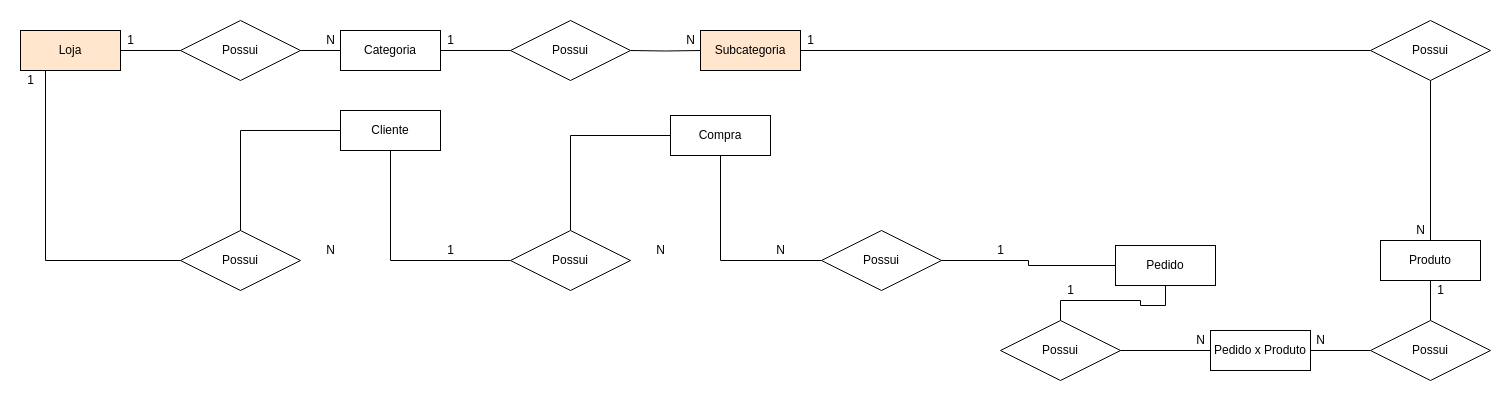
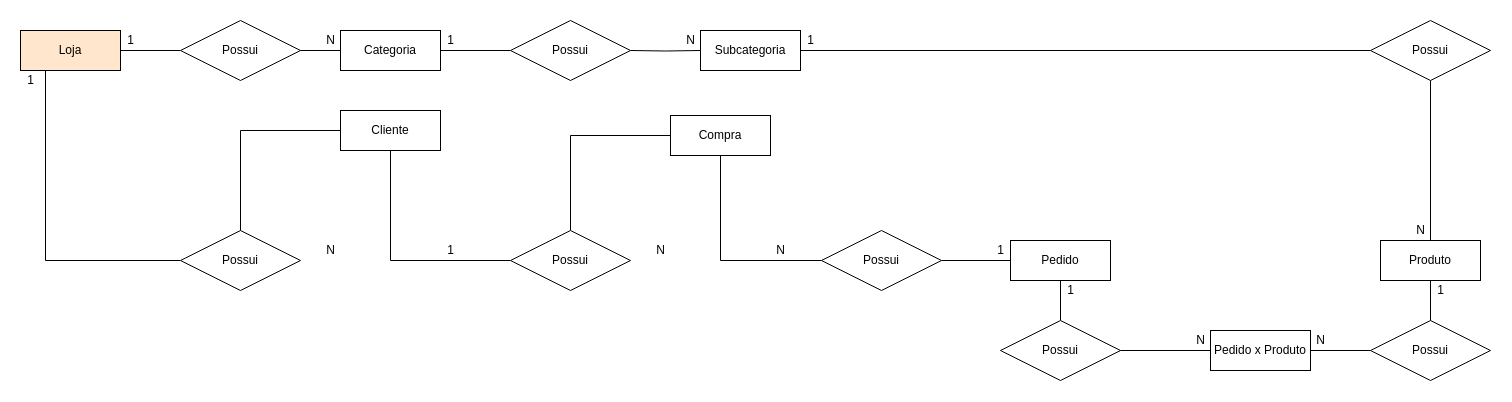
  <mxCell id="0" />
  <mxCell id="1" parent="0" />
  <mxCell id="2" value="Loja" style="whiteSpace=wrap;html=1;align=center;fillColor=#ffe6cc;" parent="1" vertex="1"><mxGeometry x="20" y="30" width="100" height="40" as="geometry" /></mxCell>
  <mxCell id="3" value="" style="edgeStyle=orthogonalEdgeStyle;rounded=0;orthogonalLoop=1;jettySize=auto;html=1;endArrow=none;endFill=0;" parent="1" source="5" target="7" edge="1"><mxGeometry relative="1" as="geometry" /></mxCell>
  <mxCell id="4" value="" style="edgeStyle=orthogonalEdgeStyle;rounded=0;orthogonalLoop=1;jettySize=auto;html=1;endArrow=none;endFill=0;" parent="1" source="5" target="7" edge="1"><mxGeometry relative="1" as="geometry" /></mxCell>
  <mxCell id="5" value="Categoria" style="whiteSpace=wrap;html=1;align=center;" parent="1" vertex="1"><mxGeometry x="340" y="30" width="100" height="40" as="geometry" /></mxCell>
  <mxCell id="6" value="" style="edgeStyle=orthogonalEdgeStyle;rounded=0;orthogonalLoop=1;jettySize=auto;html=1;endArrow=none;endFill=0;" parent="1" source="7" target="2" edge="1"><mxGeometry relative="1" as="geometry" /></mxCell>
  <mxCell id="7" value="Possui" style="shape=rhombus;perimeter=rhombusPerimeter;whiteSpace=wrap;html=1;align=center;" parent="1" vertex="1"><mxGeometry x="180" y="20" width="120" height="60" as="geometry" /></mxCell>
  <mxCell id="8" value="1" style="text;html=1;align=center;verticalAlign=middle;resizable=0;points=[];autosize=1;strokeColor=none;" parent="1" vertex="1"><mxGeometry x="120" y="30" width="20" height="20" as="geometry" /></mxCell>
  <mxCell id="9" value="N" style="text;html=1;align=center;verticalAlign=middle;resizable=0;points=[];autosize=1;strokeColor=none;" parent="1" vertex="1"><mxGeometry x="320" y="30" width="20" height="20" as="geometry" /></mxCell>
  <mxCell id="10" style="edgeStyle=orthogonalEdgeStyle;rounded=0;orthogonalLoop=1;jettySize=auto;html=1;entryX=0.25;entryY=1;entryDx=0;entryDy=0;endArrow=none;endFill=0;" parent="1" source="11" target="2" edge="1"><mxGeometry relative="1" as="geometry" /></mxCell>
  <mxCell id="11" value="Possui" style="shape=rhombus;perimeter=rhombusPerimeter;whiteSpace=wrap;html=1;align=center;" parent="1" vertex="1"><mxGeometry x="180" y="230" width="120" height="60" as="geometry" /></mxCell>
  <mxCell id="12" value="1" style="text;html=1;align=center;verticalAlign=middle;resizable=0;points=[];autosize=1;strokeColor=none;" parent="1" vertex="1"><mxGeometry x="20" y="70" width="20" height="20" as="geometry" /></mxCell>
  <mxCell id="13" value="" style="edgeStyle=orthogonalEdgeStyle;rounded=0;orthogonalLoop=1;jettySize=auto;html=1;endArrow=none;endFill=0;" parent="1" source="14" target="11" edge="1"><mxGeometry relative="1" as="geometry" /></mxCell>
  <mxCell id="14" value="Cliente" style="whiteSpace=wrap;html=1;align=center;" parent="1" vertex="1"><mxGeometry x="340" y="110" width="100" height="40" as="geometry" /></mxCell>
  <mxCell id="15" value="N" style="text;html=1;align=center;verticalAlign=middle;resizable=0;points=[];autosize=1;strokeColor=none;" parent="1" vertex="1"><mxGeometry x="320" y="240" width="20" height="20" as="geometry" /></mxCell>
  <mxCell id="16" value="" style="edgeStyle=orthogonalEdgeStyle;rounded=0;orthogonalLoop=1;jettySize=auto;html=1;endArrow=none;endFill=0;" parent="1" source="17" target="21" edge="1"><mxGeometry relative="1" as="geometry" /></mxCell>
  <mxCell id="17" value="Compra" style="whiteSpace=wrap;html=1;align=center;" parent="1" vertex="1"><mxGeometry x="670" y="115" width="100" height="40" as="geometry" /></mxCell>
  <mxCell id="18" value="" style="edgeStyle=orthogonalEdgeStyle;rounded=0;orthogonalLoop=1;jettySize=auto;html=1;endArrow=none;endFill=0;" parent="1" source="19" target="23" edge="1"><mxGeometry relative="1" as="geometry" /></mxCell>
- <mxCell id="19" value="Pedido" style="whiteSpace=wrap;html=1;align=center;" parent="1" vertex="1"><mxGeometry x="1115" y="245" width="100" height="40" as="geometry" /></mxCell>
+ <mxCell id="19" value="Pedido" style="whiteSpace=wrap;html=1;align=center;" parent="1" vertex="1"><mxGeometry x="1010" y="240" width="100" height="40" as="geometry" /></mxCell>
  <mxCell id="20" value="" style="edgeStyle=orthogonalEdgeStyle;rounded=0;orthogonalLoop=1;jettySize=auto;html=1;endArrow=none;endFill=0;" parent="1" source="21" target="14" edge="1"><mxGeometry relative="1" as="geometry" /></mxCell>
  <mxCell id="21" value="Possui" style="shape=rhombus;perimeter=rhombusPerimeter;whiteSpace=wrap;html=1;align=center;" parent="1" vertex="1"><mxGeometry x="510" y="230" width="120" height="60" as="geometry" /></mxCell>
  <mxCell id="22" value="" style="edgeStyle=orthogonalEdgeStyle;rounded=0;orthogonalLoop=1;jettySize=auto;html=1;endArrow=none;endFill=0;" parent="1" source="23" target="17" edge="1"><mxGeometry relative="1" as="geometry" /></mxCell>
  <mxCell id="23" value="Possui" style="shape=rhombus;perimeter=rhombusPerimeter;whiteSpace=wrap;html=1;align=center;" parent="1" vertex="1"><mxGeometry x="821" y="230" width="120" height="60" as="geometry" /></mxCell>
  <mxCell id="24" value="N" style="text;html=1;align=center;verticalAlign=middle;resizable=0;points=[];autosize=1;strokeColor=none;" parent="1" vertex="1"><mxGeometry x="650" y="240" width="20" height="20" as="geometry" /></mxCell>
  <mxCell id="25" value="N" style="text;html=1;align=center;verticalAlign=middle;resizable=0;points=[];autosize=1;strokeColor=none;" parent="1" vertex="1"><mxGeometry x="770" y="240" width="20" height="20" as="geometry" /></mxCell>
  <mxCell id="26" value="1" style="text;html=1;align=center;verticalAlign=middle;resizable=0;points=[];autosize=1;strokeColor=none;" parent="1" vertex="1"><mxGeometry x="990" y="240" width="20" height="20" as="geometry" /></mxCell>
  <mxCell id="27" value="1" style="text;html=1;align=center;verticalAlign=middle;resizable=0;points=[];autosize=1;strokeColor=none;" parent="1" vertex="1"><mxGeometry x="440" y="240" width="20" height="20" as="geometry" /></mxCell>
  <mxCell id="28" value="" style="edgeStyle=orthogonalEdgeStyle;rounded=0;orthogonalLoop=1;jettySize=auto;html=1;endArrow=none;endFill=0;" parent="1" source="29" target="5" edge="1"><mxGeometry relative="1" as="geometry" /></mxCell>
  <mxCell id="29" value="Possui" style="shape=rhombus;perimeter=rhombusPerimeter;whiteSpace=wrap;html=1;align=center;" parent="1" vertex="1"><mxGeometry x="510" y="20" width="120" height="60" as="geometry" /></mxCell>
  <mxCell id="30" value="" style="edgeStyle=orthogonalEdgeStyle;rounded=0;orthogonalLoop=1;jettySize=auto;html=1;endArrow=none;endFill=0;" parent="1" target="29" edge="1"><mxGeometry relative="1" as="geometry"><mxPoint x="700" y="50" as="sourcePoint" /></mxGeometry></mxCell>
  <mxCell id="31" value="" style="edgeStyle=orthogonalEdgeStyle;rounded=0;orthogonalLoop=1;jettySize=auto;html=1;endArrow=none;endFill=0;" edge="1" parent="1" source="32" target="49"><mxGeometry relative="1" as="geometry" /></mxCell>
- <mxCell id="32" value="Subcategoria" style="whiteSpace=wrap;html=1;align=center;fillColor=#ffe6cc;" parent="1" vertex="1"><mxGeometry x="700" y="30" width="100" height="40" as="geometry" /></mxCell>
+ <mxCell id="32" value="Subcategoria" style="whiteSpace=wrap;html=1;align=center;" parent="1" vertex="1"><mxGeometry x="700" y="30" width="100" height="40" as="geometry" /></mxCell>
  <mxCell id="33" value="N" style="text;html=1;align=center;verticalAlign=middle;resizable=0;points=[];autosize=1;strokeColor=none;" parent="1" vertex="1"><mxGeometry x="680" y="30" width="20" height="20" as="geometry" /></mxCell>
  <mxCell id="34" value="1" style="text;html=1;align=center;verticalAlign=middle;resizable=0;points=[];autosize=1;strokeColor=none;" parent="1" vertex="1"><mxGeometry x="440" y="30" width="20" height="20" as="geometry" /></mxCell>
  <mxCell id="35" value="" style="edgeStyle=orthogonalEdgeStyle;rounded=0;orthogonalLoop=1;jettySize=auto;html=1;endArrow=none;endFill=0;" parent="1" source="36" target="44" edge="1"><mxGeometry relative="1" as="geometry" /></mxCell>
  <mxCell id="36" value="Produto" style="whiteSpace=wrap;html=1;align=center;" parent="1" vertex="1"><mxGeometry x="1380" y="240" width="100" height="40" as="geometry" /></mxCell>
  <mxCell id="37" value="" style="edgeStyle=orthogonalEdgeStyle;rounded=0;orthogonalLoop=1;jettySize=auto;html=1;endArrow=none;endFill=0;" parent="1" edge="1"><mxGeometry relative="1" as="geometry"><mxPoint x="1430" y="120" as="sourcePoint" /></mxGeometry></mxCell>
  <mxCell id="38" value="" style="edgeStyle=orthogonalEdgeStyle;rounded=0;orthogonalLoop=1;jettySize=auto;html=1;endArrow=none;endFill=0;" parent="1" source="39" target="19" edge="1"><mxGeometry relative="1" as="geometry" /></mxCell>
  <mxCell id="39" value="Possui" style="shape=rhombus;perimeter=rhombusPerimeter;whiteSpace=wrap;html=1;align=center;" parent="1" vertex="1"><mxGeometry x="1000" y="320" width="120" height="60" as="geometry" /></mxCell>
  <mxCell id="40" value="N" style="text;html=1;align=center;verticalAlign=middle;resizable=0;points=[];autosize=1;strokeColor=none;" parent="1" vertex="1"><mxGeometry x="1310" y="330" width="20" height="20" as="geometry" /></mxCell>
  <mxCell id="41" value="" style="edgeStyle=orthogonalEdgeStyle;rounded=0;orthogonalLoop=1;jettySize=auto;html=1;endArrow=none;endFill=0;" parent="1" source="43" target="39" edge="1"><mxGeometry relative="1" as="geometry" /></mxCell>
  <mxCell id="42" value="" style="edgeStyle=orthogonalEdgeStyle;rounded=0;orthogonalLoop=1;jettySize=auto;html=1;endArrow=none;endFill=0;" parent="1" source="43" target="44" edge="1"><mxGeometry relative="1" as="geometry" /></mxCell>
  <mxCell id="43" value="Pedido x Produto" style="whiteSpace=wrap;html=1;align=center;" parent="1" vertex="1"><mxGeometry x="1210" y="330" width="100" height="40" as="geometry" /></mxCell>
  <mxCell id="44" value="Possui" style="shape=rhombus;perimeter=rhombusPerimeter;whiteSpace=wrap;html=1;align=center;" parent="1" vertex="1"><mxGeometry x="1370" y="320" width="120" height="60" as="geometry" /></mxCell>
  <mxCell id="45" value="N" style="text;html=1;align=center;verticalAlign=middle;resizable=0;points=[];autosize=1;strokeColor=none;" parent="1" vertex="1"><mxGeometry x="1190" y="330" width="20" height="20" as="geometry" /></mxCell>
  <mxCell id="46" value="1" style="text;html=1;align=center;verticalAlign=middle;resizable=0;points=[];autosize=1;strokeColor=none;" parent="1" vertex="1"><mxGeometry x="1060" y="280" width="20" height="20" as="geometry" /></mxCell>
  <mxCell id="47" value="1" style="text;html=1;align=center;verticalAlign=middle;resizable=0;points=[];autosize=1;strokeColor=none;" parent="1" vertex="1"><mxGeometry x="1430" y="280" width="20" height="20" as="geometry" /></mxCell>
  <mxCell id="48" style="edgeStyle=orthogonalEdgeStyle;rounded=0;orthogonalLoop=1;jettySize=auto;html=1;entryX=0.5;entryY=0;entryDx=0;entryDy=0;endArrow=none;endFill=0;" edge="1" parent="1" source="49" target="36"><mxGeometry relative="1" as="geometry" /></mxCell>
  <mxCell id="49" value="Possui" style="shape=rhombus;perimeter=rhombusPerimeter;whiteSpace=wrap;html=1;align=center;" vertex="1" parent="1"><mxGeometry x="1370" y="20" width="120" height="60" as="geometry" /></mxCell>
  <mxCell id="50" value="1" style="text;html=1;align=center;verticalAlign=middle;resizable=0;points=[];autosize=1;strokeColor=none;" vertex="1" parent="1"><mxGeometry x="800" y="30" width="20" height="20" as="geometry" /></mxCell>
  <mxCell id="51" value="N" style="text;html=1;align=center;verticalAlign=middle;resizable=0;points=[];autosize=1;strokeColor=none;" vertex="1" parent="1"><mxGeometry x="1410" y="220" width="20" height="20" as="geometry" /></mxCell>
